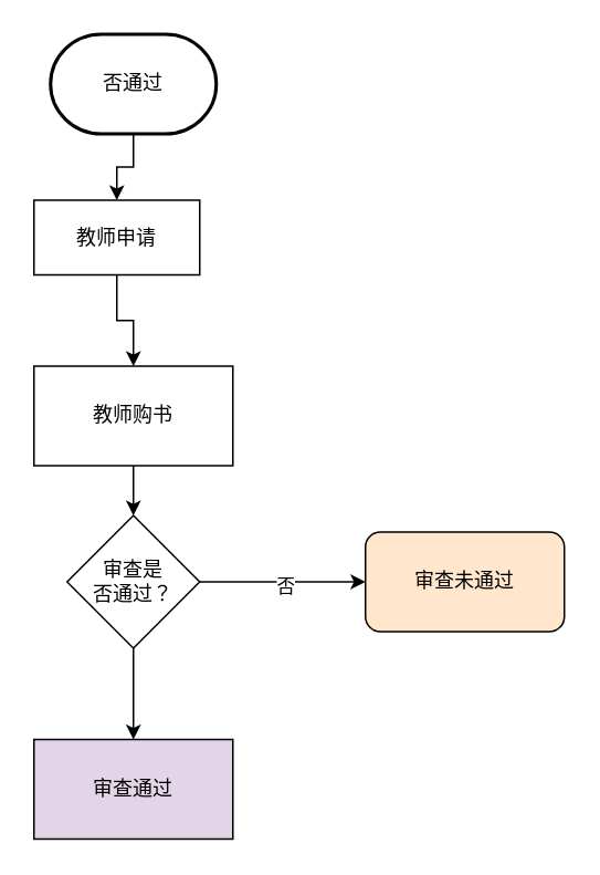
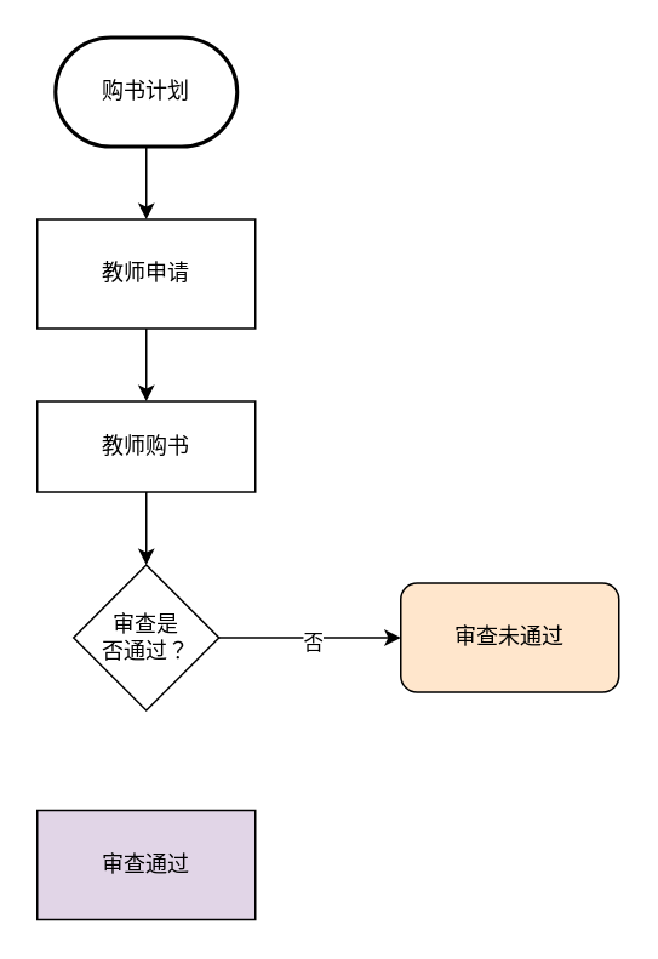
  <mxCell id="0" />
  <mxCell id="1" parent="0" />
  <mxCell id="2" value="" style="edgeStyle=orthogonalEdgeStyle;rounded=0;orthogonalLoop=1;jettySize=auto;html=1;" edge="1" parent="1" source="3" target="5"><mxGeometry relative="1" as="geometry" /></mxCell>
- <mxCell id="3" value="否通过" style="strokeWidth=2;html=1;shape=mxgraph.flowchart.terminator;whiteSpace=wrap;" vertex="1" parent="1"><mxGeometry x="30" y="20" width="100" height="60" as="geometry" /></mxCell>
+ <mxCell id="3" value="购书计划" style="strokeWidth=2;html=1;shape=mxgraph.flowchart.terminator;whiteSpace=wrap;" vertex="1" parent="1"><mxGeometry x="30" y="20" width="100" height="60" as="geometry" /></mxCell>
  <mxCell id="4" value="" style="edgeStyle=orthogonalEdgeStyle;rounded=0;orthogonalLoop=1;jettySize=auto;html=1;" edge="1" parent="1" source="5" target="7"><mxGeometry relative="1" as="geometry" /></mxCell>
- <mxCell id="5" value="教师申请" style="rounded=0;whiteSpace=wrap;html=1;" vertex="1" parent="1"><mxGeometry x="20" y="120" width="100" height="45" as="geometry" /></mxCell>
+ <mxCell id="5" value="教师申请" style="rounded=0;whiteSpace=wrap;html=1;" vertex="1" parent="1"><mxGeometry x="20" y="120" width="120" height="60" as="geometry" /></mxCell>
  <mxCell id="6" value="" style="edgeStyle=orthogonalEdgeStyle;rounded=0;orthogonalLoop=1;jettySize=auto;html=1;" edge="1" parent="1" source="7" target="11"><mxGeometry relative="1" as="geometry" /></mxCell>
- <mxCell id="7" value="教师购书" style="rounded=0;whiteSpace=wrap;html=1;" vertex="1" parent="1"><mxGeometry x="20" y="220" width="120" height="60" as="geometry" /></mxCell>
+ <mxCell id="7" value="教师购书" style="rounded=0;whiteSpace=wrap;html=1;" vertex="1" parent="1"><mxGeometry x="20" y="220" width="120" height="50" as="geometry" /></mxCell>
  <mxCell id="8" value="" style="edgeStyle=orthogonalEdgeStyle;rounded=0;orthogonalLoop=1;jettySize=auto;html=1;" edge="1" parent="1" source="11" target="12"><mxGeometry relative="1" as="geometry" /></mxCell>
  <mxCell id="9" value="否" style="edgeLabel;html=1;align=center;verticalAlign=middle;resizable=0;points=[];" vertex="1" connectable="0" parent="8"><mxGeometry x="0.02" y="-2" relative="1" as="geometry"><mxPoint as="offset" /></mxGeometry></mxCell>
- <mxCell id="10" value="" style="edgeStyle=orthogonalEdgeStyle;rounded=0;orthogonalLoop=1;jettySize=auto;html=1;" edge="1" parent="1" source="11" target="13"><mxGeometry relative="1" as="geometry" /></mxCell>
  <mxCell id="11" value="&lt;div&gt;审查是&lt;/div&gt;&lt;div&gt;否通过？&lt;/div&gt;" style="rhombus;whiteSpace=wrap;html=1;" vertex="1" parent="1"><mxGeometry x="40" y="310" width="80" height="80" as="geometry" /></mxCell>
  <mxCell id="12" value="审查未通过" style="rounded=1;whiteSpace=wrap;html=1;fillColor=#ffe6cc;" vertex="1" parent="1"><mxGeometry x="220" y="320" width="120" height="60" as="geometry" /></mxCell>
  <mxCell id="13" value="审查通过" style="rounded=0;whiteSpace=wrap;html=1;fillColor=#e1d5e7;" vertex="1" parent="1"><mxGeometry x="20" y="445" width="120" height="60" as="geometry" /></mxCell>
